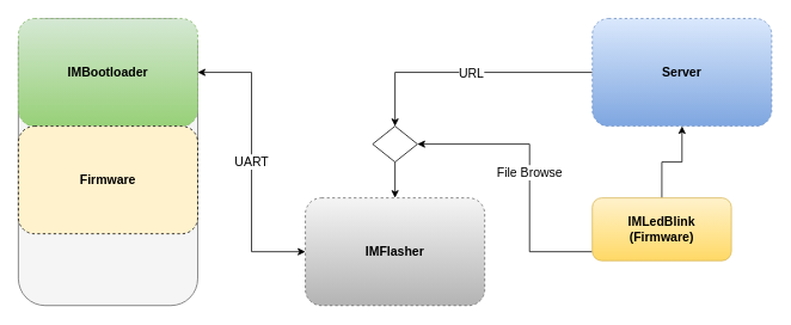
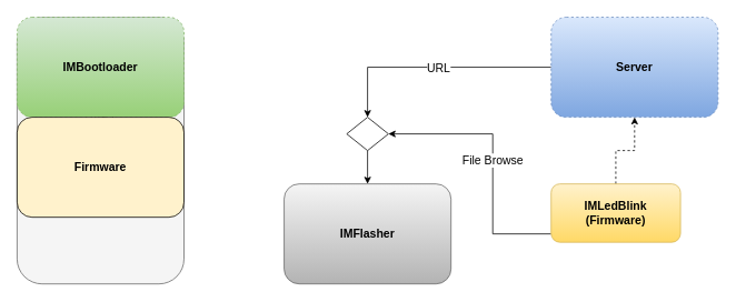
  <mxCell id="0" />
  <mxCell id="1" parent="0" />
  <mxCell id="2" value="" style="rounded=1;whiteSpace=wrap;html=1;fontSize=14;fillColor=#f5f5f5;fontColor=#333333;strokeColor=#666666;" parent="1" vertex="1"><mxGeometry x="20" y="20" width="200" height="320" as="geometry" /></mxCell>
- <mxCell id="3" value="UART" style="edgeStyle=orthogonalEdgeStyle;rounded=0;orthogonalLoop=1;jettySize=auto;html=1;entryX=0;entryY=0.5;entryDx=0;entryDy=0;fontSize=14;startArrow=classic;startFill=1;" parent="1" source="4" target="5" edge="1"><mxGeometry relative="1" as="geometry" /></mxCell>
+ <mxCell id="3" value="UART" style="edgeStyle=orthogonalEdgeStyle;rounded=0;orthogonalLoop=1;jettySize=auto;html=1;fontSize=14;startArrow=classic;startFill=1;" parent="1" source="4" target="14" edge="1"><mxGeometry relative="1" as="geometry" /></mxCell>
  <mxCell id="4" value="IMBootloader" style="rounded=1;whiteSpace=wrap;html=1;fillColor=#d5e8d4;gradientColor=#97d077;strokeColor=#82b366;fontSize=14;fontStyle=1;dashed=1;" parent="1" vertex="1"><mxGeometry x="20" y="20" width="200" height="120" as="geometry" /></mxCell>
- <mxCell id="5" value="IMFlasher" style="rounded=1;whiteSpace=wrap;html=1;fillColor=#f5f5f5;gradientColor=#b3b3b3;strokeColor=#666666;fontSize=14;fontStyle=1;dashed=1;" parent="1" vertex="1"><mxGeometry x="340" y="220" width="200" height="120" as="geometry" /></mxCell>
+ <mxCell id="5" value="IMFlasher" style="rounded=1;whiteSpace=wrap;html=1;fillColor=#f5f5f5;gradientColor=#b3b3b3;strokeColor=#666666;fontSize=14;fontStyle=1" parent="1" vertex="1"><mxGeometry x="340" y="220" width="200" height="120" as="geometry" /></mxCell>
  <mxCell id="6" value="File Browse" style="edgeStyle=orthogonalEdgeStyle;rounded=0;orthogonalLoop=1;jettySize=auto;html=1;fontSize=14;startArrow=none;startFill=0;entryX=1;entryY=0.5;entryDx=0;entryDy=0;" parent="1" source="8" target="13" edge="1"><mxGeometry relative="1" as="geometry"><mxPoint x="630" y="190" as="targetPoint" /><Array as="points"><mxPoint x="590" y="280" /><mxPoint x="590" y="160" /></Array></mxGeometry></mxCell>
- <mxCell id="7" style="edgeStyle=orthogonalEdgeStyle;rounded=0;orthogonalLoop=1;jettySize=auto;html=1;entryX=0.5;entryY=1;entryDx=0;entryDy=0;fontSize=14;startArrow=none;startFill=0;" parent="1" source="8" target="11" edge="1"><mxGeometry relative="1" as="geometry" /></mxCell>
+ <mxCell id="7" style="edgeStyle=orthogonalEdgeStyle;rounded=0;orthogonalLoop=1;jettySize=auto;html=1;entryX=0.5;entryY=1;entryDx=0;entryDy=0;fontSize=14;startArrow=none;startFill=0;dashed=1;" parent="1" source="8" target="11" edge="1"><mxGeometry relative="1" as="geometry" /></mxCell>
  <mxCell id="8" value="IMLedBlink&lt;br&gt;(Firmware)" style="rounded=1;whiteSpace=wrap;html=1;fillColor=#fff2cc;gradientColor=#ffd966;strokeColor=#d6b656;fontSize=14;fontStyle=1" parent="1" vertex="1"><mxGeometry x="660" y="220" width="155" height="70" as="geometry" /></mxCell>
  <mxCell id="9" style="edgeStyle=orthogonalEdgeStyle;rounded=0;orthogonalLoop=1;jettySize=auto;html=1;fontSize=14;startArrow=none;startFill=0;entryX=0.5;entryY=0;entryDx=0;entryDy=0;" parent="1" source="11" target="13" edge="1"><mxGeometry relative="1" as="geometry"><mxPoint x="440" y="130" as="targetPoint" /></mxGeometry></mxCell>
  <mxCell id="10" value="URL" style="edgeLabel;html=1;align=center;verticalAlign=middle;resizable=0;points=[];fontSize=14;" parent="9" vertex="1" connectable="0"><mxGeometry x="-0.031" relative="1" as="geometry"><mxPoint as="offset" /></mxGeometry></mxCell>
  <mxCell id="11" value="Server" style="rounded=1;whiteSpace=wrap;html=1;fillColor=#dae8fc;gradientColor=#7ea6e0;strokeColor=#6c8ebf;fontSize=14;fontStyle=1;dashed=1;" parent="1" vertex="1"><mxGeometry x="660" y="20" width="200" height="120" as="geometry" /></mxCell>
  <mxCell id="12" style="edgeStyle=orthogonalEdgeStyle;rounded=0;orthogonalLoop=1;jettySize=auto;html=1;entryX=0.5;entryY=0;entryDx=0;entryDy=0;fontSize=14;startArrow=none;startFill=0;" parent="1" source="13" target="5" edge="1"><mxGeometry relative="1" as="geometry" /></mxCell>
  <mxCell id="13" value="" style="rhombus;whiteSpace=wrap;html=1;fontSize=14;" parent="1" vertex="1"><mxGeometry x="415" y="140" width="50" height="40" as="geometry" /></mxCell>
- <mxCell id="14" value="Firmware" style="rounded=1;whiteSpace=wrap;html=1;fillColor=#fff2cc;strokeColor=#000000;fontSize=14;fontStyle=1;dashed=1;" parent="1" vertex="1"><mxGeometry x="20" y="140" width="200" height="120" as="geometry" /></mxCell>
+ <mxCell id="14" value="Firmware" style="rounded=1;whiteSpace=wrap;html=1;fillColor=#fff2cc;strokeColor=#000000;fontSize=14;fontStyle=1;dashed=0;" parent="1" vertex="1"><mxGeometry x="20" y="140" width="200" height="120" as="geometry" /></mxCell>
